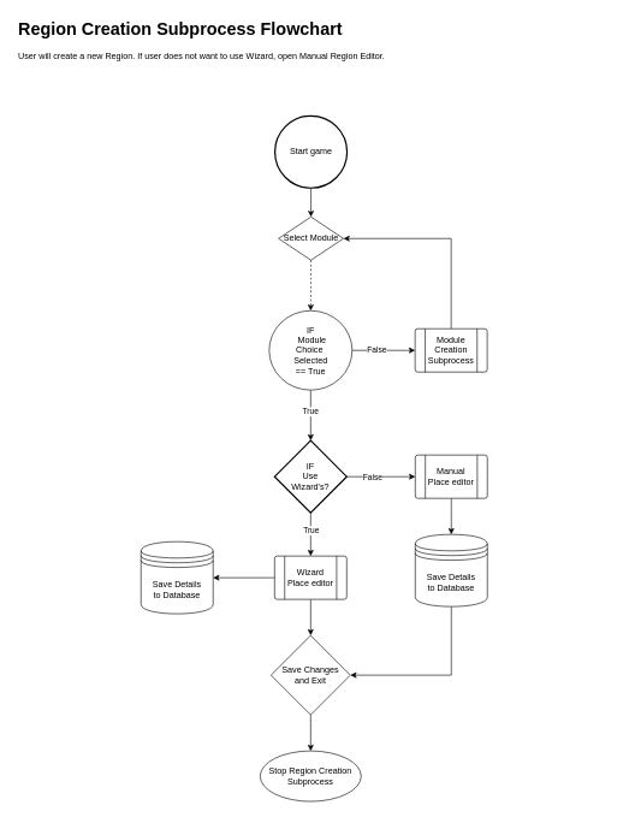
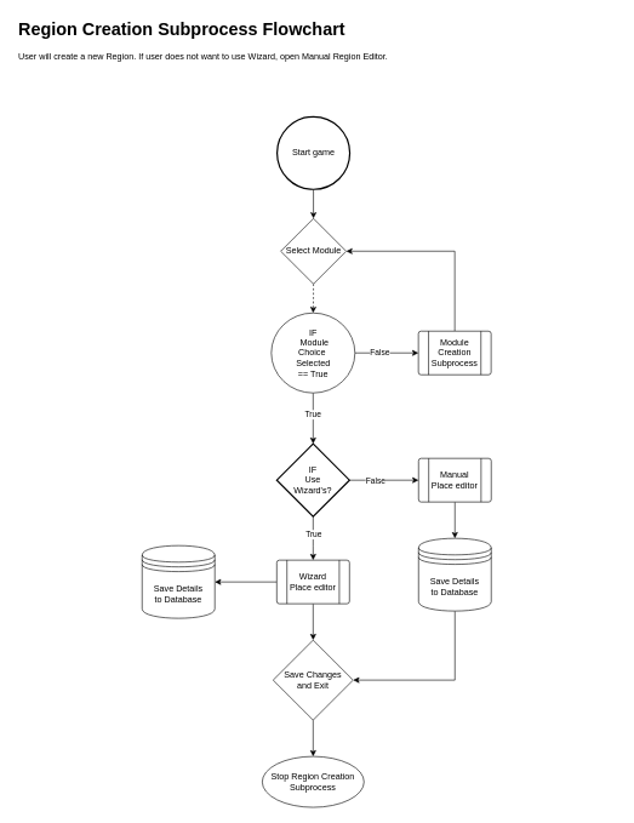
  <mxCell id="0" />
  <mxCell id="1" parent="0" />
  <mxCell id="2" style="edgeStyle=orthogonalEdgeStyle;rounded=0;orthogonalLoop=1;jettySize=auto;html=1;exitX=0.5;exitY=1;exitDx=0;exitDy=0;exitPerimeter=0;entryX=0.5;entryY=0;entryDx=0;entryDy=0;" parent="1" source="3" target="7" edge="1"><mxGeometry relative="1" as="geometry"><mxPoint x="430.63" y="300" as="targetPoint" /></mxGeometry></mxCell>
  <mxCell id="3" value="Start game" style="strokeWidth=2;html=1;shape=mxgraph.flowchart.start_2;whiteSpace=wrap;" parent="1" vertex="1"><mxGeometry x="380.63" y="160" width="100" height="100" as="geometry" /></mxCell>
  <mxCell id="4" style="edgeStyle=orthogonalEdgeStyle;rounded=0;orthogonalLoop=1;jettySize=auto;html=1;exitX=0.5;exitY=1;exitDx=0;exitDy=0;entryX=0.5;entryY=0;entryDx=0;entryDy=0;entryPerimeter=0;" parent="1" source="10" target="23" edge="1"><mxGeometry relative="1" as="geometry"><mxPoint x="430" y="570" as="sourcePoint" /><mxPoint x="430" y="600" as="targetPoint" /></mxGeometry></mxCell>
  <mxCell id="5" value="True" style="edgeLabel;html=1;align=center;verticalAlign=middle;resizable=0;points=[];" vertex="1" connectable="0" parent="4"><mxGeometry x="-0.162" y="-1" relative="1" as="geometry"><mxPoint as="offset" /></mxGeometry></mxCell>
  <mxCell id="6" style="edgeStyle=orthogonalEdgeStyle;rounded=0;orthogonalLoop=1;jettySize=auto;html=1;exitX=0.5;exitY=1;exitDx=0;exitDy=0;entryX=0.5;entryY=0;entryDx=0;entryDy=0;dashed=1;" parent="1" source="7" target="10" edge="1"><mxGeometry relative="1" as="geometry" /></mxCell>
- <mxCell id="7" value="Select Module" style="rhombus;whiteSpace=wrap;html=1;" parent="1" vertex="1"><mxGeometry x="385.63" y="300" width="90" height="60" as="geometry" /></mxCell>
+ <mxCell id="7" value="Select Module" style="rhombus;whiteSpace=wrap;html=1;" parent="1" vertex="1"><mxGeometry x="385.63" y="300" width="90" height="90" as="geometry" /></mxCell>
  <mxCell id="8" style="edgeStyle=orthogonalEdgeStyle;rounded=0;orthogonalLoop=1;jettySize=auto;html=1;exitX=1;exitY=0.5;exitDx=0;exitDy=0;entryX=0;entryY=0.5;entryDx=0;entryDy=0;" parent="1" source="10" target="12" edge="1"><mxGeometry relative="1" as="geometry"><mxPoint x="595" y="484.941" as="targetPoint" /></mxGeometry></mxCell>
  <mxCell id="9" value="False" style="edgeLabel;html=1;align=center;verticalAlign=middle;resizable=0;points=[];" parent="8" vertex="1" connectable="0"><mxGeometry x="-0.222" y="1" relative="1" as="geometry"><mxPoint as="offset" /></mxGeometry></mxCell>
  <mxCell id="10" value="IF&lt;br&gt;&amp;nbsp;Module&lt;br&gt;Choice&amp;nbsp;&lt;br&gt;Selected&lt;br&gt;== True" style="ellipse;whiteSpace=wrap;html=1;" parent="1" vertex="1"><mxGeometry x="372.69" y="430" width="115" height="110" as="geometry" /></mxCell>
  <mxCell id="11" style="edgeStyle=orthogonalEdgeStyle;rounded=0;orthogonalLoop=1;jettySize=auto;html=1;exitX=0.5;exitY=0;exitDx=0;exitDy=0;entryX=1;entryY=0.5;entryDx=0;entryDy=0;" parent="1" source="12" target="7" edge="1"><mxGeometry relative="1" as="geometry" /></mxCell>
  <mxCell id="12" value="Module&lt;br&gt;Creation&lt;br&gt;Subprocess" style="verticalLabelPosition=middle;verticalAlign=middle;html=1;shape=process;whiteSpace=wrap;rounded=1;size=0.14;arcSize=6;labelPosition=center;align=center;" parent="1" vertex="1"><mxGeometry x="575" y="455" width="100" height="60" as="geometry" /></mxCell>
  <mxCell id="13" value="&lt;h1&gt;Region Creation Subprocess Flowchart&lt;/h1&gt;&lt;p&gt;User will create a new Region. If user does not want to use Wizard, open Manual Region Editor.&lt;/p&gt;" style="text;html=1;strokeColor=none;fillColor=none;spacing=5;spacingTop=-20;whiteSpace=wrap;overflow=hidden;rounded=0;" parent="1" vertex="1"><mxGeometry x="20" y="20" width="830" height="110" as="geometry" /></mxCell>
  <mxCell id="14" value="Stop Region Creation Subprocess" style="ellipse;whiteSpace=wrap;html=1;rounded=0;" vertex="1" parent="1"><mxGeometry x="360.19" y="1040" width="140" height="70" as="geometry" /></mxCell>
  <mxCell id="15" value="Save Details&lt;br&gt;to&amp;nbsp;Database" style="shape=datastore;whiteSpace=wrap;html=1;" vertex="1" parent="1"><mxGeometry x="195" y="750" width="100" height="100" as="geometry" /></mxCell>
  <mxCell id="16" style="edgeStyle=orthogonalEdgeStyle;rounded=0;orthogonalLoop=1;jettySize=auto;html=1;entryX=1;entryY=0.5;entryDx=0;entryDy=0;" edge="1" parent="1" source="18" target="15"><mxGeometry relative="1" as="geometry" /></mxCell>
  <mxCell id="17" style="edgeStyle=orthogonalEdgeStyle;rounded=0;orthogonalLoop=1;jettySize=auto;html=1;" edge="1" parent="1" source="18" target="27"><mxGeometry relative="1" as="geometry" /></mxCell>
  <mxCell id="18" value="Wizard&lt;br&gt;Place editor" style="verticalLabelPosition=middle;verticalAlign=middle;html=1;shape=process;whiteSpace=wrap;rounded=1;size=0.14;arcSize=6;labelPosition=center;align=center;" vertex="1" parent="1"><mxGeometry x="380.19" y="770" width="100" height="60" as="geometry" /></mxCell>
  <mxCell id="19" style="edgeStyle=orthogonalEdgeStyle;rounded=0;orthogonalLoop=1;jettySize=auto;html=1;exitX=0.5;exitY=1;exitDx=0;exitDy=0;exitPerimeter=0;" edge="1" parent="1" source="23" target="18"><mxGeometry relative="1" as="geometry"><Array as="points"><mxPoint x="430.19" y="750" /><mxPoint x="430.19" y="750" /></Array></mxGeometry></mxCell>
  <mxCell id="20" value="True" style="edgeLabel;html=1;align=center;verticalAlign=middle;resizable=0;points=[];" vertex="1" connectable="0" parent="19"><mxGeometry x="-0.166" relative="1" as="geometry"><mxPoint as="offset" /></mxGeometry></mxCell>
  <mxCell id="21" style="edgeStyle=orthogonalEdgeStyle;rounded=0;orthogonalLoop=1;jettySize=auto;html=1;exitX=1;exitY=0.5;exitDx=0;exitDy=0;exitPerimeter=0;entryX=0;entryY=0.5;entryDx=0;entryDy=0;" edge="1" parent="1" source="23" target="25"><mxGeometry relative="1" as="geometry"><mxPoint x="585.19" y="660" as="targetPoint" /></mxGeometry></mxCell>
  <mxCell id="22" value="False" style="edgeLabel;html=1;align=center;verticalAlign=middle;resizable=0;points=[];" vertex="1" connectable="0" parent="21"><mxGeometry x="-0.269" relative="1" as="geometry"><mxPoint as="offset" /></mxGeometry></mxCell>
  <mxCell id="23" value="IF&lt;br&gt;Use&lt;br&gt;Wizard's?" style="strokeWidth=2;html=1;shape=mxgraph.flowchart.decision;whiteSpace=wrap;" vertex="1" parent="1"><mxGeometry x="380.19" y="610" width="100" height="100" as="geometry" /></mxCell>
  <mxCell id="24" style="edgeStyle=orthogonalEdgeStyle;rounded=0;orthogonalLoop=1;jettySize=auto;html=1;exitX=0.5;exitY=1;exitDx=0;exitDy=0;entryX=0.5;entryY=0;entryDx=0;entryDy=0;" edge="1" parent="1" source="25" target="29"><mxGeometry relative="1" as="geometry" /></mxCell>
  <mxCell id="25" value="Manual&lt;br&gt;Place editor" style="verticalLabelPosition=middle;verticalAlign=middle;html=1;shape=process;whiteSpace=wrap;rounded=1;size=0.14;arcSize=6;labelPosition=center;align=center;" vertex="1" parent="1"><mxGeometry x="575.19" y="630" width="100" height="60" as="geometry" /></mxCell>
  <mxCell id="26" style="edgeStyle=orthogonalEdgeStyle;rounded=0;orthogonalLoop=1;jettySize=auto;html=1;exitX=0.5;exitY=1;exitDx=0;exitDy=0;" edge="1" parent="1" source="27" target="14"><mxGeometry relative="1" as="geometry" /></mxCell>
  <mxCell id="27" value="Save Changes &lt;br&gt;and&amp;nbsp;Exit" style="rhombus;whiteSpace=wrap;html=1;" vertex="1" parent="1"><mxGeometry x="375.19" y="880" width="110" height="110" as="geometry" /></mxCell>
  <mxCell id="28" style="edgeStyle=orthogonalEdgeStyle;rounded=0;orthogonalLoop=1;jettySize=auto;html=1;entryX=1;entryY=0.5;entryDx=0;entryDy=0;" edge="1" parent="1" source="29" target="27"><mxGeometry relative="1" as="geometry"><mxPoint x="625.19" y="940" as="targetPoint" /><Array as="points"><mxPoint x="625" y="935" /></Array></mxGeometry></mxCell>
  <mxCell id="29" value="Save Details&lt;br&gt;to&amp;nbsp;Database" style="shape=datastore;whiteSpace=wrap;html=1;" vertex="1" parent="1"><mxGeometry x="575.19" y="740" width="100" height="100" as="geometry" /></mxCell>
